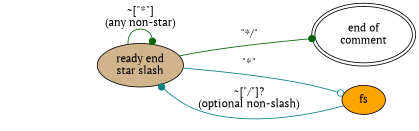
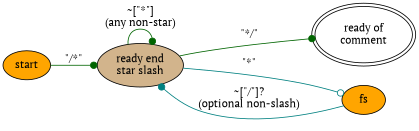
  digraph {
    fontname="PT Serif"
    rankdir=LR
    node [fillcolor=orange fontname="PT Serif" style=filled]
    edge [arrowhead=dot color=darkgreen fontname="PT Serif"]
    n1 [fillcolor=tan label="ready end\nstar slash"]
-   n2 [fillcolor=white label="end of\ncomment" peripheries=2]
+   n2 [fillcolor=white label="ready of\ncomment" peripheries=2]
    fs
+   start
    n1 -> n1 [label="~[\"*\"]\n(any non-star)"]
    n1 -> n2 [label="\"*/\""]
    n1 -> fs [arrowhead=odot color=teal label="\"*\""]
    fs -> n1 [color=teal label="~[\"/\"]?\n(optional non-slash)"]
+   start -> n1 [label="\"/*\""]
  }
